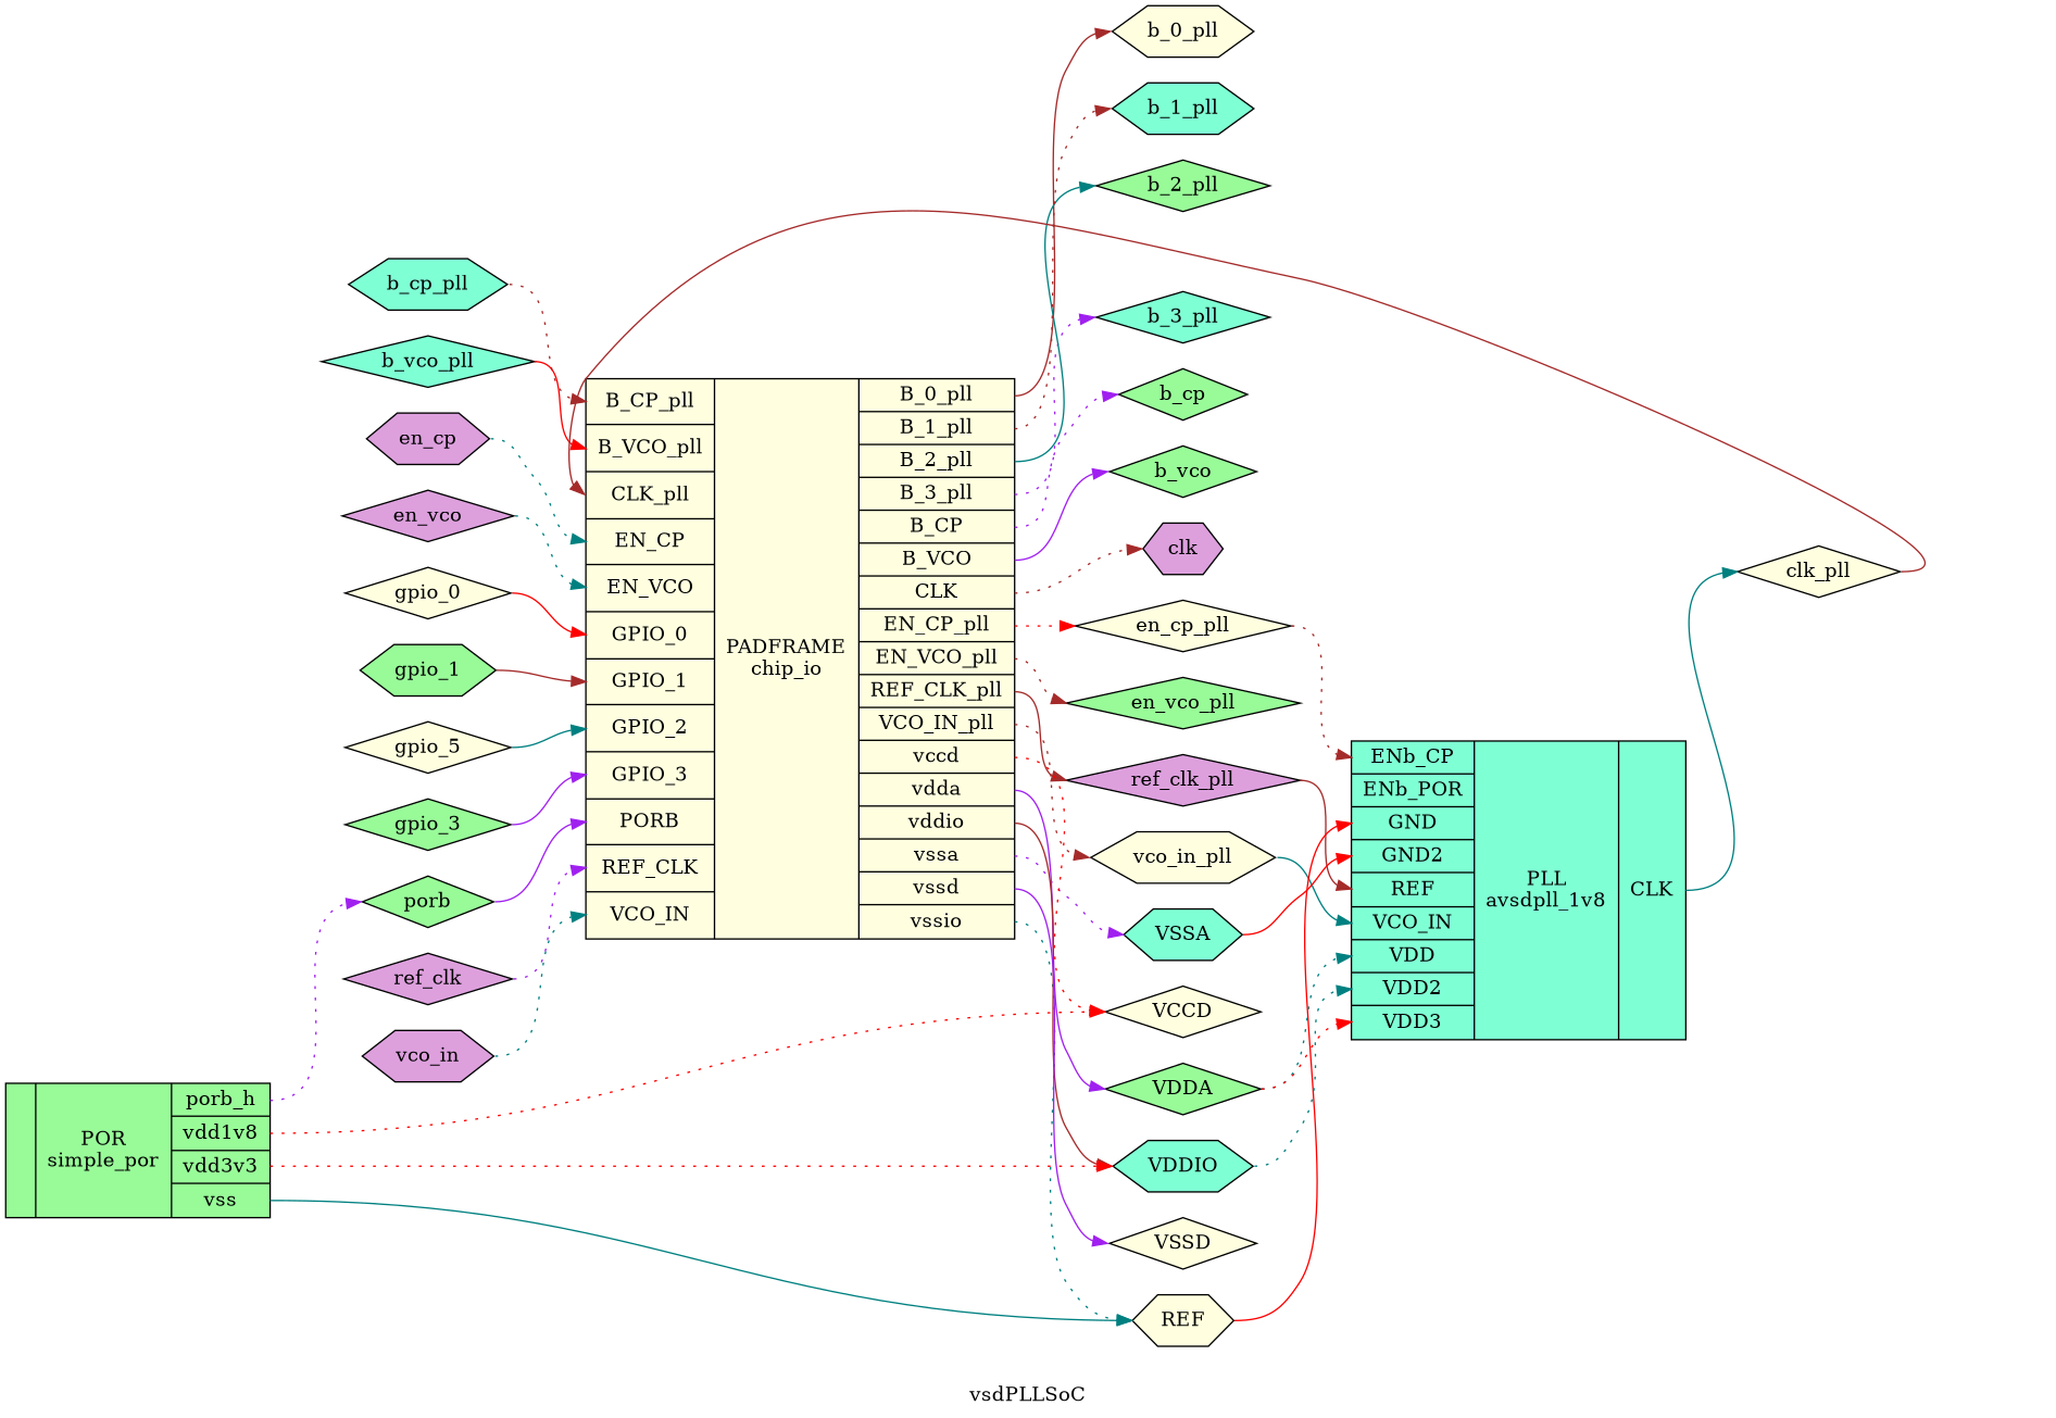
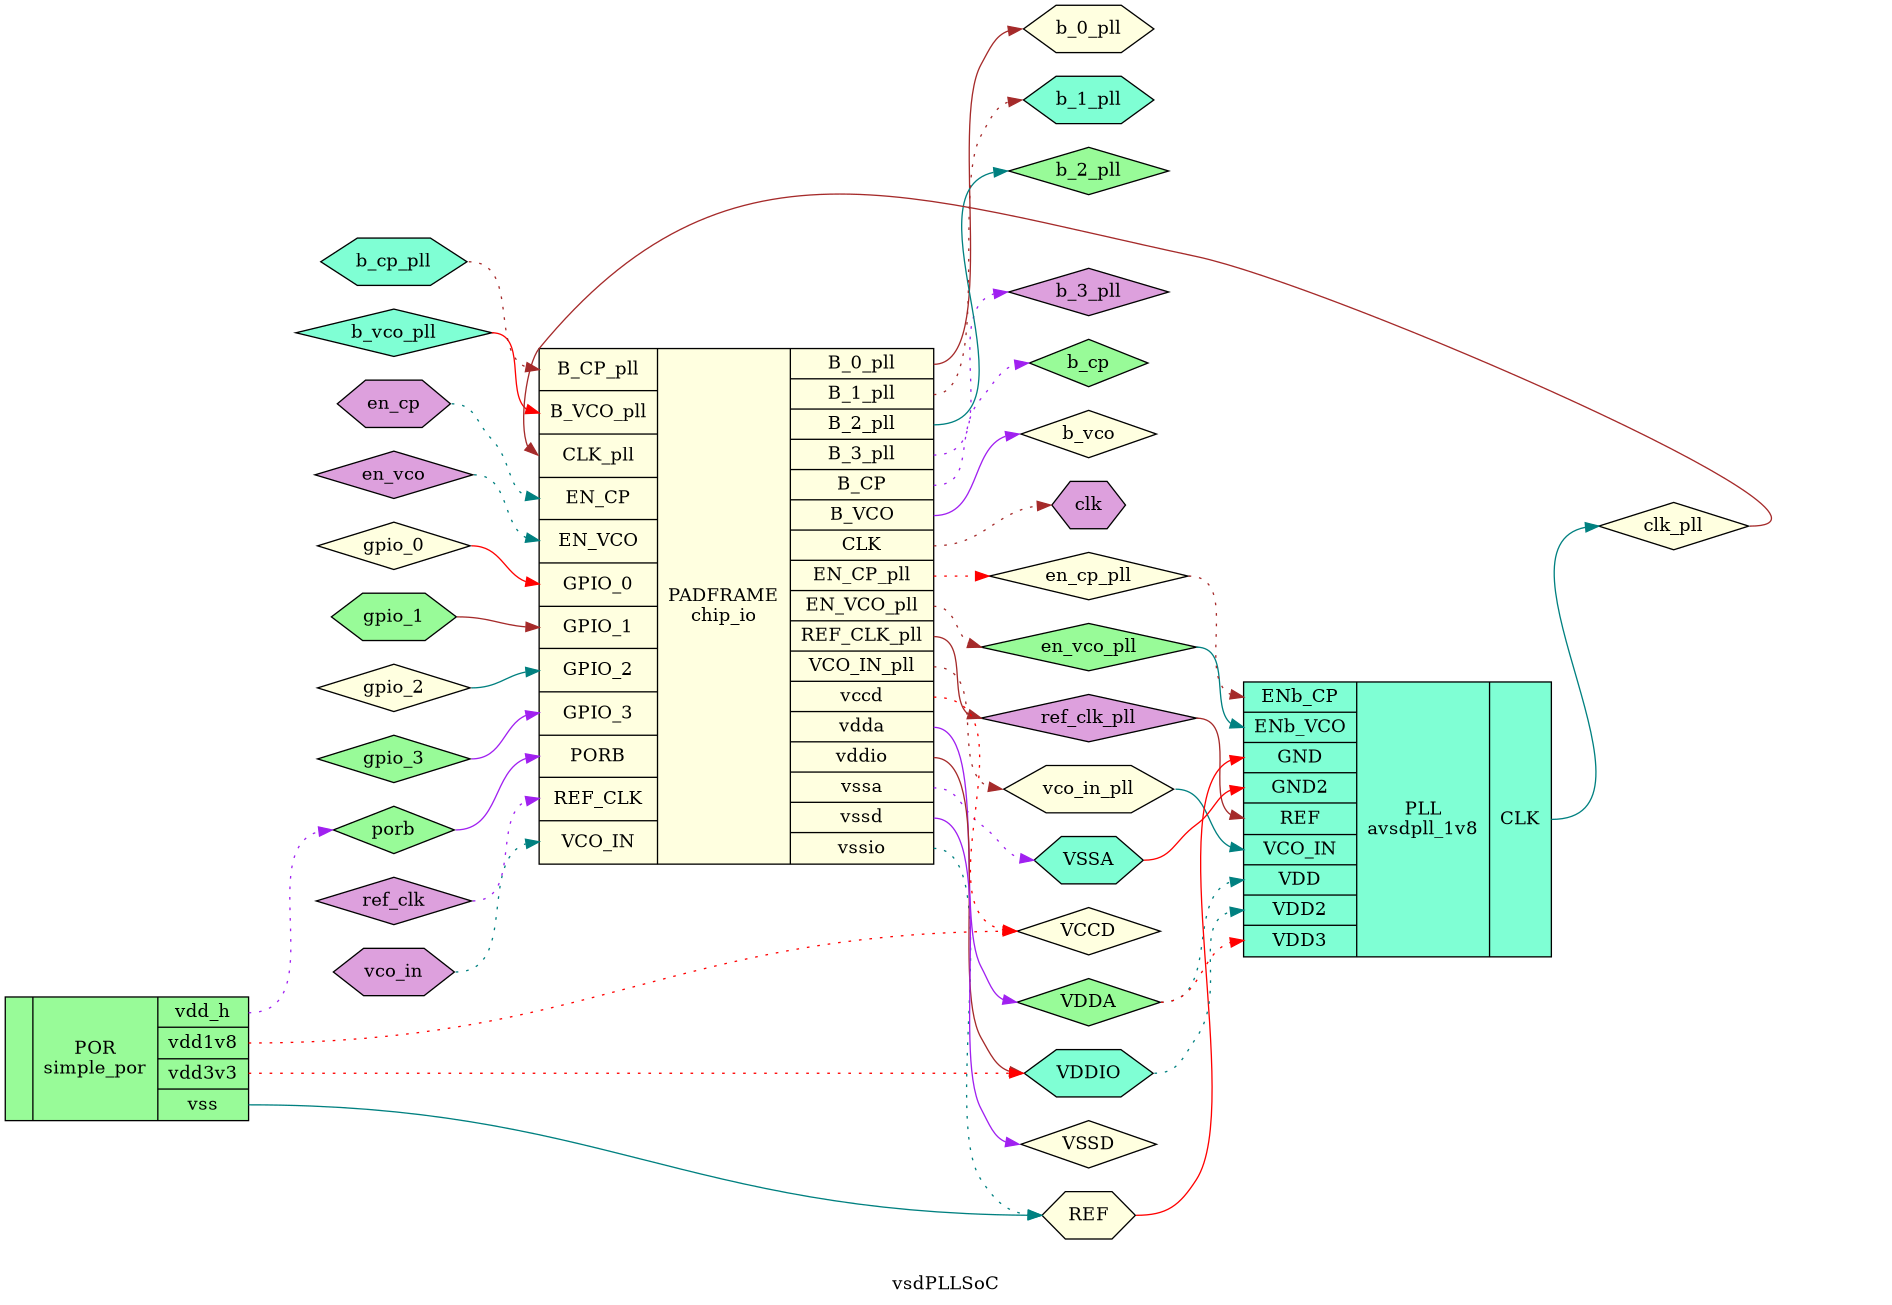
  digraph {
    label=vsdPLLSoC
    rankdir=LR
    remincross=true
    node [color=black fillcolor=lightyellow fontcolor=black shape=diamond style=filled]
    edge [color=brown headport=w style=dotted tailport=e]
    n1 [fillcolor=palegreen label=porb]
    n2 [label="{{<p30> B_CP_pll|<p31> B_VCO_pll|<p32> CLK_pll|<p33> EN_CP|<p34> EN_VCO|<p35> GPIO_0|<p36> GPIO_1|<p37> GPIO_2|<p38> GPIO_3|<p39> PORB|<p40> REF_CLK|<p41> VCO_IN}|PADFRAME\nchip_io|{<p42> B_0_pll|<p43> B_1_pll|<p44> B_2_pll|<p45> B_3_pll|<p46> B_CP|<p47> B_VCO|<p48> CLK|<p49> EN_CP_pll|<p50> EN_VCO_pll|<p51> REF_CLK_pll|<p52> VCO_IN_pll|<p53> vccd|<p54> vdda|<p55> vddio|<p56> vssa|<p57> vssd|<p58> vssio}}" shape=record color="" fontcolor=""]
    n3 [fillcolor=palegreen label=en_vco_pll]
    n4 [label=en_cp_pll]
    n5 [label=vco_in_pll shape=hexagon]
    n6 [fillcolor=plum label=ref_clk_pll]
    n7 [label=b_0_pll shape=hexagon]
-   n8 [fillcolor=aquamarine label=b_3_pll]
+   n8 [fillcolor=plum label=b_3_pll]
    n9 [fillcolor=palegreen label=b_2_pll]
    n10 [fillcolor=aquamarine label=b_1_pll shape=hexagon]
    n11 [fillcolor=plum label=clk shape=hexagon]
    n12 [fillcolor=aquamarine label=VSSA shape=hexagon]
    n13 [fillcolor=palegreen label=VDDA]
    n14 [label=REF shape=hexagon]
    n15 [fillcolor=aquamarine label=VDDIO shape=hexagon]
    n16 [label=VSSD]
    n17 [label=VCCD]
-   n18 [fillcolor=palegreen label=b_vco]
+   n18 [label=b_vco]
    n19 [fillcolor=palegreen label=b_cp]
    n20 [fillcolor=aquamarine label=b_vco_pll]
    n21 [fillcolor=aquamarine label=b_cp_pll shape=hexagon]
-   n22 [fillcolor=aquamarine label="{{<p60> ENb_CP|<p61> ENb_POR|<p62> GND|<p63> GND2|<p64> REF|<p41> VCO_IN|<p65> VDD|<p66> VDD2|<p67> VDD3}|PLL\navsdpll_1v8|{<p48> CLK}}" shape=record color="" fontcolor=""]
+   n22 [fillcolor=aquamarine label="{{<p60> ENb_CP|<p61> ENb_VCO|<p62> GND|<p63> GND2|<p64> REF|<p41> VCO_IN|<p65> VDD|<p66> VDD2|<p67> VDD3}|PLL\navsdpll_1v8|{<p48> CLK}}" shape=record color="" fontcolor=""]
    n23 [label=clk_pll]
    n24 [label=gpio_0]
    n25 [fillcolor=palegreen label=gpio_1 shape=hexagon]
-   n26 [label=gpio_5]
+   n26 [label=gpio_2]
    n27 [fillcolor=palegreen label=gpio_3]
    n28 [fillcolor=plum label=en_vco]
    n29 [fillcolor=plum label=en_cp shape=hexagon]
    n30 [fillcolor=plum label=vco_in shape=hexagon]
    n31 [fillcolor=plum label=ref_clk]
-   n32 [fillcolor=palegreen label="{{}|POR\nsimple_por|{<p69> porb_h|<p70> vdd1v8|<p71> vdd3v3|<p72> vss}}" shape=record color="" fontcolor=""]
+   n32 [fillcolor=palegreen label="{{}|POR\nsimple_por|{<p69> vdd_h|<p70> vdd1v8|<p71> vdd3v3|<p72> vss}}" shape=record color="" fontcolor=""]
    n1 -> n2 [color=purple headport="p39:w" style=solid]
    n2 -> n3 [tailport="p50:e"]
    n2 -> n4 [color=red tailport="p49:e"]
    n2 -> n5 [tailport="p52:e"]
    n2 -> n6 [style=solid tailport="p51:e"]
    n2 -> n7 [style=solid tailport="p42:e"]
    n2 -> n8 [color=purple tailport="p45:e"]
    n2 -> n9 [color=teal style=solid tailport="p44:e"]
    n2 -> n10 [tailport="p43:e"]
    n2 -> n11 [tailport="p48:e"]
    n2 -> n12 [color=purple tailport="p56:e"]
    n2 -> n13 [color=purple style=solid tailport="p54:e"]
    n2 -> n14 [color=teal tailport="p58:e"]
    n2 -> n15 [style=solid tailport="p55:e"]
    n2 -> n16 [color=purple style=solid tailport="p57:e"]
    n2 -> n17 [color=red tailport="p53:e"]
    n2 -> n18 [color=purple style=solid tailport="p47:e"]
    n2 -> n19 [color=purple tailport="p46:e"]
+   n3 -> n22 [color=teal headport="p61:w" style=solid]
    n4 -> n22 [headport="p60:w"]
    n5 -> n22 [color=teal headport="p41:w" style=solid]
    n6 -> n22 [headport="p64:w" style=solid]
    n12 -> n22 [color=red headport="p63:w" style=solid]
    n13 -> n22 [color=teal headport="p65:w"]
    n13 -> n22 [color=red headport="p67:w"]
    n14 -> n22 [color=red headport="p62:w" style=solid]
    n15 -> n22 [color=teal headport="p66:w"]
    n20 -> n2 [color=red headport="p31:w" style=solid]
    n21 -> n2 [headport="p30:w"]
    n22 -> n23 [color=teal style=solid tailport="p48:e"]
    n23 -> n2 [headport="p32:w" style=solid]
    n24 -> n2 [color=red headport="p35:w" style=solid]
    n25 -> n2 [headport="p36:w" style=solid]
    n26 -> n2 [color=teal headport="p37:w" style=solid]
    n27 -> n2 [color=purple headport="p38:w" style=solid]
    n28 -> n2 [color=teal headport="p34:w"]
    n29 -> n2 [color=teal headport="p33:w"]
    n30 -> n2 [color=teal headport="p41:w"]
    n31 -> n2 [color=purple headport="p40:w"]
    n32 -> n1 [color=purple tailport="p69:e"]
    n32 -> n14 [color=teal style=solid tailport="p72:e"]
    n32 -> n15 [color=red tailport="p71:e"]
    n32 -> n17 [color=red tailport="p70:e"]
  }
